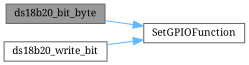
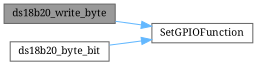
  digraph {
    fontname="Noto Serif"
    rankdir=LR
    node [color=grey40 fillcolor=white fontname="Noto Serif" fontsize=10 shape=box style=filled]
    edge [color=steelblue1 fontname="Noto Serif" fontsize=10 labelfontname=Helvetica labelfontsize=10 style=solid]
-   n1 [color=gray40 fillcolor=grey60 fontcolor=black height=0.2 label=ds18b20_bit_byte width=0.4]
+   n1 [color=gray40 fillcolor=grey60 fontcolor=black height=0.2 label=ds18b20_write_byte width=0.4]
    n2 [height=0.2 label=SetGPIOFunction width=0.4]
-   n3 [height=0.2 label=ds18b20_write_bit width=0.4]
+   n3 [height=0.2 label=ds18b20_byte_bit width=0.4]
    n1 -> n2
    n3 -> n2
  }
